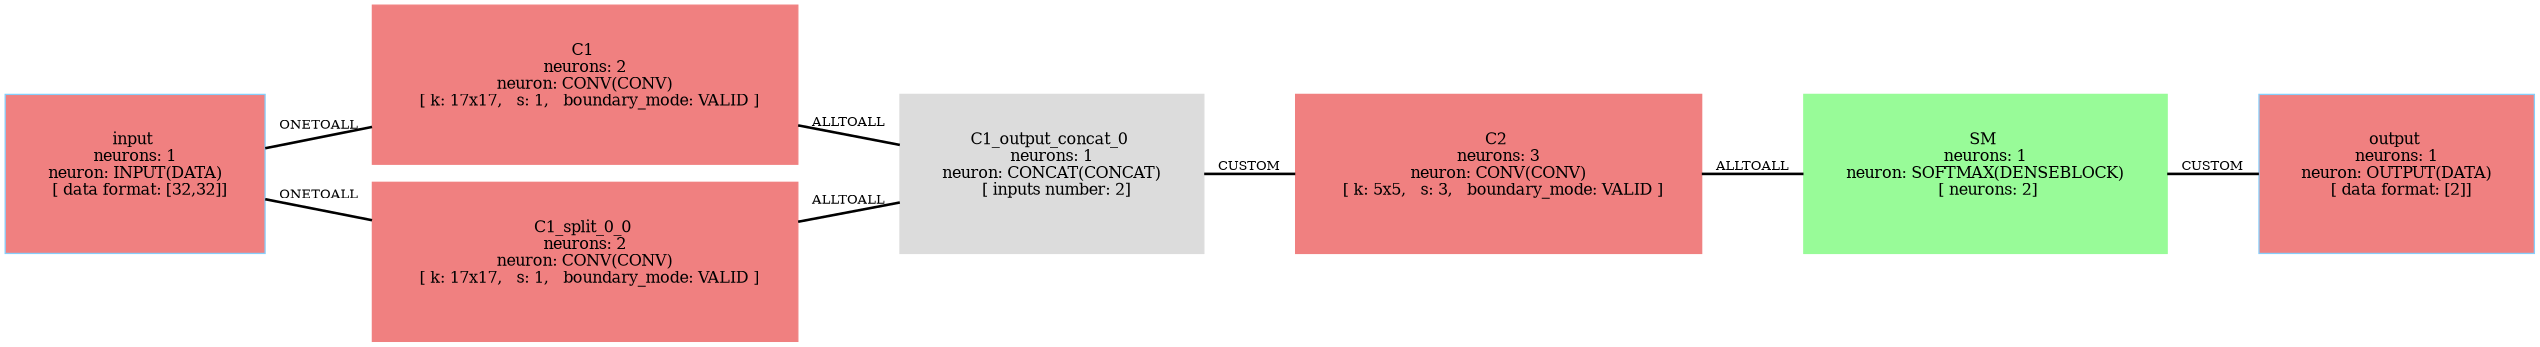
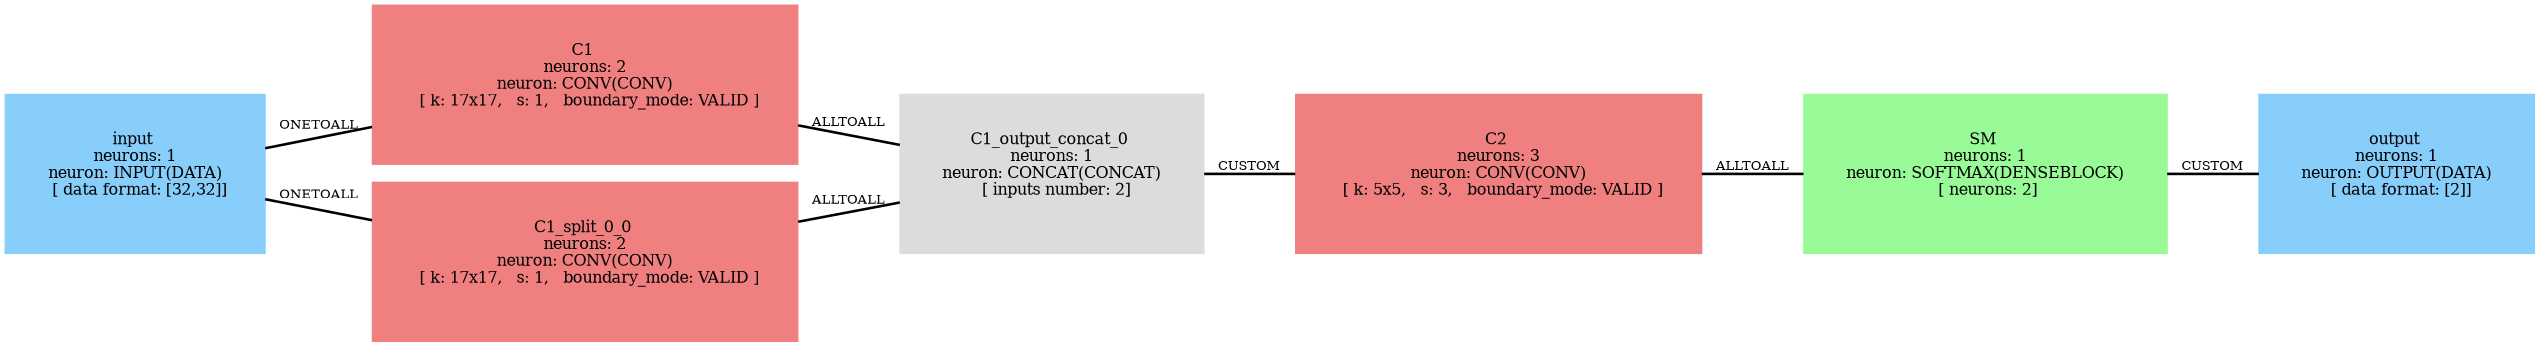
  digraph {
    nodesep=0.2
    rankdir=LR
    ranksep=0.3
    node [color=lightcoral fontsize=12 margin=0.4 shape=box style=filled]
    edge [arrowhead=none color=black fontsize=10 style=bold]
-   n1 [color=lightskyblue height=0.4 label="input \n neurons: 1 \n neuron: INPUT(DATA) \n  [ data format: [32,32]]\n " width=0.5 fillcolor=lightcoral]
+   n1 [color=lightskyblue height=0.4 label="input \n neurons: 1 \n neuron: INPUT(DATA) \n  [ data format: [32,32]]\n " width=0.5]
    n2 [height=0.4 label="C1 \n neurons: 2 \n neuron: CONV(CONV) \n  [ k: 17x17,   s: 1,   boundary_mode: VALID ]\n " width=0.5]
    n3 [height=0.4 label="C1_split_0_0 \n neurons: 2 \n neuron: CONV(CONV) \n  [ k: 17x17,   s: 1,   boundary_mode: VALID ]\n " width=0.5]
    n4 [color=gainsboro height=0.4 label="C1_output_concat_0 \n neurons: 1 \n neuron: CONCAT(CONCAT) \n  [ inputs number: 2]\n " width=0.5]
    n5 [height=0.4 label="C2 \n neurons: 3 \n neuron: CONV(CONV) \n  [ k: 5x5,   s: 3,   boundary_mode: VALID ]\n " width=0.5]
    n6 [color=palegreen height=0.4 label="SM \n neurons: 1 \n neuron: SOFTMAX(DENSEBLOCK) \n  [ neurons: 2] \n " width=0.5]
-   n7 [color=lightskyblue height=0.4 label="output \n neurons: 1 \n neuron: OUTPUT(DATA) \n  [ data format: [2]]\n " width=0.5 fillcolor=lightcoral]
+   n7 [color=lightskyblue height=0.4 label="output \n neurons: 1 \n neuron: OUTPUT(DATA) \n  [ data format: [2]]\n " width=0.5]
    n1 -> n2 [label=ONETOALL]
    n1 -> n3 [label=ONETOALL]
    n2 -> n4 [label=ALLTOALL]
    n3 -> n4 [label=ALLTOALL]
    n4 -> n5 [label=CUSTOM]
    n5 -> n6 [label=ALLTOALL]
    n6 -> n7 [label=CUSTOM]
  }
